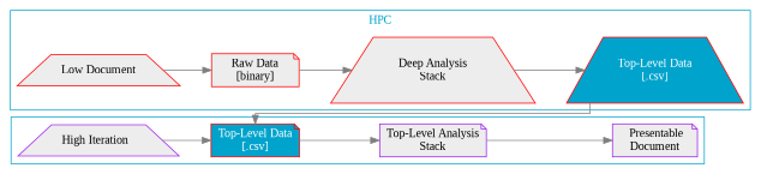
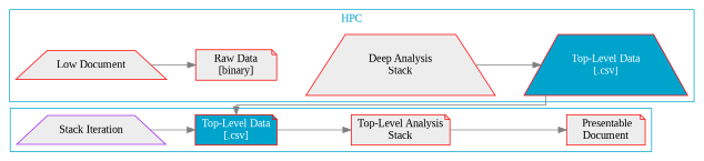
  digraph {
    fontname="Liberation Serif"
    rankdir=LR
    splines=ortho
    node [color=red fillcolor=grey93 fontname="Liberation Serif" shape=trapezium style=filled]
    edge [color=gray50 fontname="Liberation Serif"]
    n1 [label="Low Document"]
    n2 [label="    Raw Data    \n[binary]" shape=note]
    n3 [label="   Deep Analysis   \nStack"]
    n4 [fillcolor="#00a3cc" fontcolor="#FFFFFF" label="Top-Level Data\n[.csv]"]
-   n5 [color=purple label="High Iteration  "]
+   n5 [color=purple label="Stack Iteration"]
    n6 [fillcolor="#00a3cc" fontcolor="#FFFFFF" label="Top-Level Data\n[.csv]" shape=note]
-   n7 [color=purple label="Top-Level Analysis\nStack" shape=note]
-   n8 [color=purple label="   Presentable  \nDocument" shape=note]
+   n7 [label="Top-Level Analysis\nStack" shape=note]
+   n8 [label="   Presentable  \nDocument" shape=note]
    subgraph cluster_1 {
      color="#00a3cc"
      fontcolor="#00a3cc"
      label=HPC
      n1
      n2
      n3
      n4
    }
    subgraph cluster_2 {
      color="#00a3cc"
      fontcolor="#00a3cc"
      n5
      n6
      n7
      n8
    }
    n1 -> n2
-   n2 -> n3
    n3 -> n4
    n4 -> n6 [constraint=false headport=n tailport=s]
    n5 -> n6
    n6 -> n7
    n7 -> n8
  }
